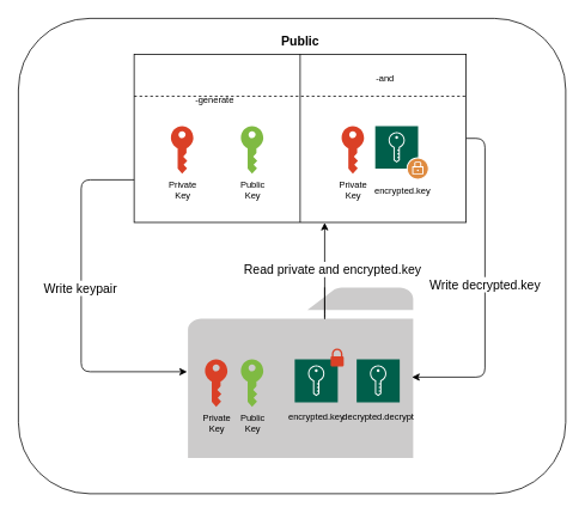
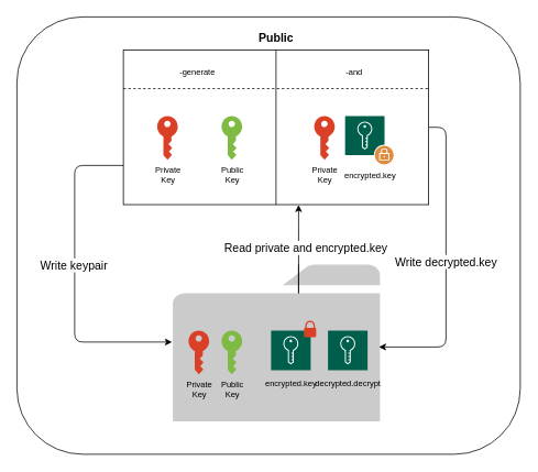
  <mxCell id="0" />
  <mxCell id="1" parent="0" />
  <mxCell id="2" value="" style="rounded=1;whiteSpace=wrap;html=1;fontSize=10;" vertex="1" parent="1"><mxGeometry x="20" y="20" width="610" height="530" as="geometry" /></mxCell>
  <mxCell id="3" value="" style="sketch=0;pointerEvents=1;shadow=0;dashed=0;html=1;strokeColor=none;labelPosition=center;verticalLabelPosition=bottom;verticalAlign=top;outlineConnect=0;align=center;shape=mxgraph.office.concepts.folder;fillColor=#CCCBCB;fontSize=10;" vertex="1" parent="1"><mxGeometry x="209" y="320" width="251" height="190" as="geometry" /></mxCell>
  <mxCell id="4" style="html=1;fontSize=10;exitX=0.25;exitY=1;exitDx=0;exitDy=0;edgeStyle=orthogonalEdgeStyle;" edge="1" parent="1" source="7"><mxGeometry relative="1" as="geometry"><mxPoint x="208" y="414" as="targetPoint" /><Array as="points"><mxPoint x="242" y="200" /><mxPoint x="90" y="200" /><mxPoint x="90" y="414" /></Array></mxGeometry></mxCell>
  <mxCell id="5" value="Write keypair" style="edgeLabel;html=1;align=center;verticalAlign=middle;resizable=0;points=[];fontSize=14;" vertex="1" connectable="0" parent="4"><mxGeometry x="0.203" y="-2" relative="1" as="geometry"><mxPoint as="offset" /></mxGeometry></mxCell>
  <mxCell id="6" value="Write decrypted.key" style="edgeStyle=orthogonalEdgeStyle;html=1;fontSize=14;" edge="1" parent="1" source="7"><mxGeometry relative="1" as="geometry"><mxPoint x="458.68" y="420" as="targetPoint" /><Array as="points"><mxPoint x="540" y="154" /><mxPoint x="540" y="420" /></Array></mxGeometry></mxCell>
  <mxCell id="7" value="" style="rounded=0;whiteSpace=wrap;html=1;" parent="1" vertex="1"><mxGeometry x="149" y="60" width="370" height="187.5" as="geometry" /></mxCell>
  <mxCell id="8" value="&lt;font style=&quot;font-size: 14px;&quot;&gt;&lt;b&gt;Public&lt;/b&gt;&lt;/font&gt;" style="text;html=1;strokeColor=none;fillColor=none;align=center;verticalAlign=middle;whiteSpace=wrap;rounded=0;" parent="1" vertex="1"><mxGeometry x="301.5" y="30" width="65" height="30" as="geometry" /></mxCell>
  <mxCell id="9" value="" style="endArrow=none;html=1;entryX=0.5;entryY=0;entryDx=0;entryDy=0;exitX=0.5;exitY=1;exitDx=0;exitDy=0;" parent="1" source="7" target="7" edge="1"><mxGeometry width="50" height="50" relative="1" as="geometry"><mxPoint x="269" y="150" as="sourcePoint" /><mxPoint x="449" y="150" as="targetPoint" /></mxGeometry></mxCell>
  <mxCell id="10" value="" style="endArrow=none;dashed=1;html=1;fontSize=14;entryX=1;entryY=0.25;entryDx=0;entryDy=0;exitX=0;exitY=0.25;exitDx=0;exitDy=0;" parent="1" source="7" target="7" edge="1"><mxGeometry width="50" height="50" relative="1" as="geometry"><mxPoint x="449" y="180" as="sourcePoint" /><mxPoint x="499" y="130" as="targetPoint" /></mxGeometry></mxCell>
  <mxCell id="11" value="&lt;font style=&quot;font-size: 10px;&quot;&gt;-and&lt;/font&gt;" style="text;html=1;strokeColor=none;fillColor=none;align=center;verticalAlign=middle;whiteSpace=wrap;rounded=0;fontSize=14;" parent="1" vertex="1"><mxGeometry x="399" y="70" width="60" height="30" as="geometry" /></mxCell>
- <mxCell id="12" value="&lt;font style=&quot;font-size: 10px;&quot;&gt;-generate&lt;/font&gt;" style="text;html=1;strokeColor=none;fillColor=none;align=center;verticalAlign=middle;whiteSpace=wrap;rounded=0;fontSize=14;" parent="1" vertex="1"><mxGeometry x="209" y="95" width="60" height="30" as="geometry" /></mxCell>
+ <mxCell id="12" value="&lt;font style=&quot;font-size: 10px;&quot;&gt;-generate&lt;/font&gt;" style="text;html=1;strokeColor=none;fillColor=none;align=center;verticalAlign=middle;whiteSpace=wrap;rounded=0;fontSize=14;" parent="1" vertex="1"><mxGeometry x="209" y="70" width="60" height="30" as="geometry" /></mxCell>
  <mxCell id="13" value="Private&lt;br&gt;Key" style="sketch=0;pointerEvents=1;shadow=0;dashed=0;html=1;strokeColor=none;labelPosition=center;verticalLabelPosition=bottom;verticalAlign=top;outlineConnect=0;align=center;shape=mxgraph.office.security.key_permissions;fillColor=#DA4026;fontSize=10;" parent="1" vertex="1"><mxGeometry x="190" y="140" width="25" height="53" as="geometry" /></mxCell>
  <mxCell id="14" value="Public&lt;br&gt;Key" style="sketch=0;pointerEvents=1;shadow=0;dashed=0;html=1;strokeColor=none;labelPosition=center;verticalLabelPosition=bottom;verticalAlign=top;outlineConnect=0;align=center;shape=mxgraph.office.security.key_permissions;fillColor=#7FBA42;fontSize=10;" parent="1" vertex="1"><mxGeometry x="268" y="140" width="25" height="53" as="geometry" /></mxCell>
  <mxCell id="15" value="Read private and encrypted.key" style="edgeStyle=orthogonalEdgeStyle;html=1;entryX=0.574;entryY=1.002;entryDx=0;entryDy=0;entryPerimeter=0;fontSize=14;" edge="1" parent="1" target="7"><mxGeometry x="0.315" y="-9" relative="1" as="geometry"><mxPoint x="361.38" y="320" as="sourcePoint" /><Array as="points"><mxPoint x="361" y="360" /></Array><mxPoint as="offset" /></mxGeometry></mxCell>
  <mxCell id="16" value="Private&lt;br&gt;Key" style="sketch=0;pointerEvents=1;shadow=0;dashed=0;html=1;strokeColor=none;labelPosition=center;verticalLabelPosition=bottom;verticalAlign=top;outlineConnect=0;align=center;shape=mxgraph.office.security.key_permissions;fillColor=#DA4026;fontSize=10;" vertex="1" parent="1"><mxGeometry x="228" y="400" width="25" height="53" as="geometry" /></mxCell>
  <mxCell id="17" value="Public&lt;br&gt;Key" style="sketch=0;pointerEvents=1;shadow=0;dashed=0;html=1;strokeColor=none;labelPosition=center;verticalLabelPosition=bottom;verticalAlign=top;outlineConnect=0;align=center;shape=mxgraph.office.security.key_permissions;fillColor=#7FBA42;fontSize=10;" vertex="1" parent="1"><mxGeometry x="268" y="400" width="25" height="53" as="geometry" /></mxCell>
  <mxCell id="18" value="Private&lt;br&gt;Key" style="sketch=0;pointerEvents=1;shadow=0;dashed=0;html=1;strokeColor=none;labelPosition=center;verticalLabelPosition=bottom;verticalAlign=top;outlineConnect=0;align=center;shape=mxgraph.office.security.key_permissions;fillColor=#DA4026;fontSize=10;" vertex="1" parent="1"><mxGeometry x="380.25" y="140" width="25" height="53" as="geometry" /></mxCell>
  <mxCell id="19" value="encrypted.key" style="sketch=0;pointerEvents=1;shadow=0;dashed=0;html=1;strokeColor=none;fillColor=#005F4B;labelPosition=center;verticalLabelPosition=bottom;verticalAlign=top;align=center;outlineConnect=0;shape=mxgraph.veeam2.encryption_key;fontSize=10;" vertex="1" parent="1"><mxGeometry x="417.75" y="140" width="60" height="60" as="geometry" /></mxCell>
  <mxCell id="20" value="&lt;font style=&quot;font-size: 10px;&quot;&gt;decrypted.decrypt&lt;/font&gt;" style="sketch=0;pointerEvents=1;shadow=0;dashed=0;html=1;strokeColor=none;fillColor=#005F4B;labelPosition=center;verticalLabelPosition=bottom;verticalAlign=top;align=center;outlineConnect=0;shape=mxgraph.veeam2.key;fontSize=14;" vertex="1" parent="1"><mxGeometry x="397" y="400" width="48" height="48" as="geometry" /></mxCell>
  <mxCell id="21" value="&lt;span style=&quot;font-size: 10px;&quot;&gt;encrypted.key&lt;/span&gt;" style="sketch=0;pointerEvents=1;shadow=0;dashed=0;html=1;strokeColor=none;fillColor=#005F4B;labelPosition=center;verticalLabelPosition=bottom;verticalAlign=top;align=center;outlineConnect=0;shape=mxgraph.veeam2.key;fontSize=14;" vertex="1" parent="1"><mxGeometry x="328" y="400" width="48" height="48" as="geometry" /></mxCell>
  <mxCell id="22" value="" style="sketch=0;pointerEvents=1;shadow=0;dashed=0;html=1;strokeColor=none;labelPosition=center;verticalLabelPosition=bottom;verticalAlign=top;outlineConnect=0;align=center;shape=mxgraph.office.security.lock_protected;fillColor=#DA4026;fontSize=10;" vertex="1" parent="1"><mxGeometry x="368" y="388" width="14.61" height="20" as="geometry" /></mxCell>
